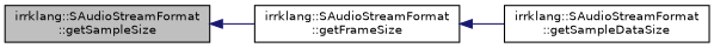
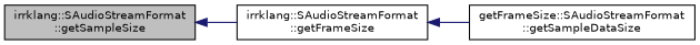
  digraph {
    rankdir=LR
    node [color=black fontname=Helvetica fontsize=10 shape=record]
    edge [color=midnightblue dir=back fontname=Helvetica fontsize=10 labelfontname=Helvetica labelfontsize=10 style=solid]
    n1 [fillcolor=grey75 fontcolor=black height=0.2 label="irrklang::SAudioStreamFormat\l::getSampleSize" style=filled width=0.4]
    n2 [height=0.2 label="irrklang::SAudioStreamFormat\l::getFrameSize" width=0.4]
-   n3 [height=0.2 label="irrklang::SAudioStreamFormat\l::getSampleDataSize" width=0.4]
+   n3 [height=0.2 label="getFrameSize::SAudioStreamFormat\l::getSampleDataSize" width=0.4]
    n1 -> n2
    n2 -> n3
  }
